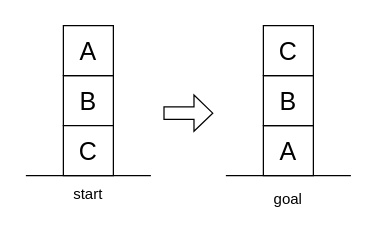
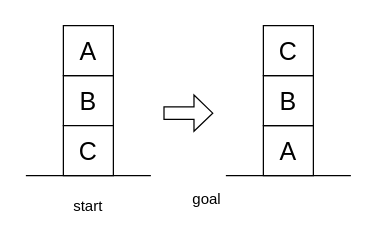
  <mxCell id="0" />
  <mxCell id="1" parent="0" />
  <mxCell id="2" value="" style="endArrow=none;html=1;rounded=0;" parent="1" edge="1"><mxGeometry width="50" height="50" relative="1" as="geometry"><mxPoint x="20" y="140" as="sourcePoint" /><mxPoint x="120" y="140" as="targetPoint" /></mxGeometry></mxCell>
- <mxCell id="3" value="start" style="text;html=1;strokeColor=none;fillColor=none;align=center;verticalAlign=middle;whiteSpace=wrap;rounded=0;" parent="1" vertex="1"><mxGeometry x="50" y="140" width="40" height="30" as="geometry" /></mxCell>
- <mxCell id="4" value="&lt;font style=&quot;font-size: 12px&quot;&gt;goal&lt;/font&gt;" style="text;html=1;strokeColor=none;fillColor=none;align=center;verticalAlign=middle;whiteSpace=wrap;rounded=0;fontSize=20;" parent="1" vertex="1"><mxGeometry x="210" y="140" width="40" height="30" as="geometry" /></mxCell>
+ <mxCell id="3" value="start" style="text;html=1;strokeColor=none;fillColor=none;align=center;verticalAlign=middle;whiteSpace=wrap;rounded=0;" parent="1" vertex="1"><mxGeometry x="50" y="150" width="40" height="30" as="geometry" /></mxCell>
+ <mxCell id="4" value="&lt;font style=&quot;font-size: 12px&quot;&gt;goal&lt;/font&gt;" style="text;html=1;strokeColor=none;fillColor=none;align=center;verticalAlign=middle;whiteSpace=wrap;rounded=0;fontSize=20;" parent="1" vertex="1"><mxGeometry x="145" y="140" width="40" height="30" as="geometry" /></mxCell>
  <mxCell id="5" value="" style="group" parent="1" vertex="1" connectable="0"><mxGeometry x="210" y="100" width="40" height="40" as="geometry" /></mxCell>
  <mxCell id="6" value="" style="whiteSpace=wrap;html=1;aspect=fixed;" parent="5" vertex="1"><mxGeometry width="40" height="40" as="geometry" /></mxCell>
  <mxCell id="7" value="&lt;font style=&quot;font-size: 20px&quot;&gt;A&lt;/font&gt;" style="text;html=1;strokeColor=none;fillColor=none;align=center;verticalAlign=middle;whiteSpace=wrap;rounded=0;" parent="5" vertex="1"><mxGeometry width="40" height="40" as="geometry" /></mxCell>
  <mxCell id="8" value="" style="group" parent="1" vertex="1" connectable="0"><mxGeometry x="210" y="60" width="40" height="40" as="geometry" /></mxCell>
  <mxCell id="9" value="" style="whiteSpace=wrap;html=1;aspect=fixed;" parent="8" vertex="1"><mxGeometry width="40" height="40" as="geometry" /></mxCell>
  <mxCell id="10" value="&lt;font style=&quot;font-size: 20px&quot;&gt;B&lt;/font&gt;" style="text;html=1;strokeColor=none;fillColor=none;align=center;verticalAlign=middle;whiteSpace=wrap;rounded=0;" parent="8" vertex="1"><mxGeometry width="40" height="40" as="geometry" /></mxCell>
  <mxCell id="11" value="" style="group;shadow=0;" parent="1" vertex="1" connectable="0"><mxGeometry x="50" y="60" width="40" height="40" as="geometry" /></mxCell>
  <mxCell id="12" value="" style="whiteSpace=wrap;html=1;aspect=fixed;" parent="11" vertex="1"><mxGeometry width="40" height="40" as="geometry" /></mxCell>
  <mxCell id="13" value="&lt;font style=&quot;font-size: 20px&quot;&gt;B&lt;/font&gt;" style="text;html=1;strokeColor=none;fillColor=none;align=center;verticalAlign=middle;whiteSpace=wrap;rounded=0;" parent="11" vertex="1"><mxGeometry width="40" height="40" as="geometry" /></mxCell>
  <mxCell id="14" value="" style="group" parent="1" vertex="1" connectable="0"><mxGeometry x="50" y="100" width="40" height="40" as="geometry" /></mxCell>
  <mxCell id="15" value="" style="whiteSpace=wrap;html=1;aspect=fixed;" parent="14" vertex="1"><mxGeometry width="40" height="40" as="geometry" /></mxCell>
  <mxCell id="16" value="&lt;font style=&quot;font-size: 20px&quot;&gt;C&lt;/font&gt;" style="text;html=1;strokeColor=none;fillColor=none;align=center;verticalAlign=middle;whiteSpace=wrap;rounded=0;" parent="14" vertex="1"><mxGeometry width="40" height="40" as="geometry" /></mxCell>
  <mxCell id="17" value="" style="endArrow=none;html=1;rounded=0;" parent="1" edge="1"><mxGeometry width="50" height="50" relative="1" as="geometry"><mxPoint x="180" y="140" as="sourcePoint" /><mxPoint x="280" y="140" as="targetPoint" /></mxGeometry></mxCell>
  <mxCell id="18" value="" style="shape=flexArrow;endArrow=classic;html=1;rounded=0;strokeColor=default;endWidth=18;endSize=4.67;" parent="1" edge="1"><mxGeometry width="50" height="50" relative="1" as="geometry"><mxPoint x="130" y="90" as="sourcePoint" /><mxPoint x="170" y="90" as="targetPoint" /></mxGeometry></mxCell>
  <mxCell id="19" value="" style="group" parent="1" vertex="1" connectable="0"><mxGeometry x="210" y="20" width="40" height="40" as="geometry" /></mxCell>
  <mxCell id="20" value="" style="whiteSpace=wrap;html=1;aspect=fixed;" parent="19" vertex="1"><mxGeometry width="40" height="40" as="geometry" /></mxCell>
  <mxCell id="21" value="&lt;font style=&quot;font-size: 20px&quot;&gt;C&lt;/font&gt;" style="text;html=1;strokeColor=none;fillColor=none;align=center;verticalAlign=middle;whiteSpace=wrap;rounded=0;" parent="19" vertex="1"><mxGeometry width="40" height="40" as="geometry" /></mxCell>
  <mxCell id="22" value="" style="group;shadow=0;" parent="1" vertex="1" connectable="0"><mxGeometry x="50" y="20" width="40" height="40" as="geometry" /></mxCell>
  <mxCell id="23" value="" style="whiteSpace=wrap;html=1;aspect=fixed;" parent="22" vertex="1"><mxGeometry width="40" height="40" as="geometry" /></mxCell>
  <mxCell id="24" value="&lt;font style=&quot;font-size: 20px&quot;&gt;A&lt;/font&gt;" style="text;html=1;strokeColor=none;fillColor=none;align=center;verticalAlign=middle;whiteSpace=wrap;rounded=0;" parent="22" vertex="1"><mxGeometry width="40" height="40" as="geometry" /></mxCell>
